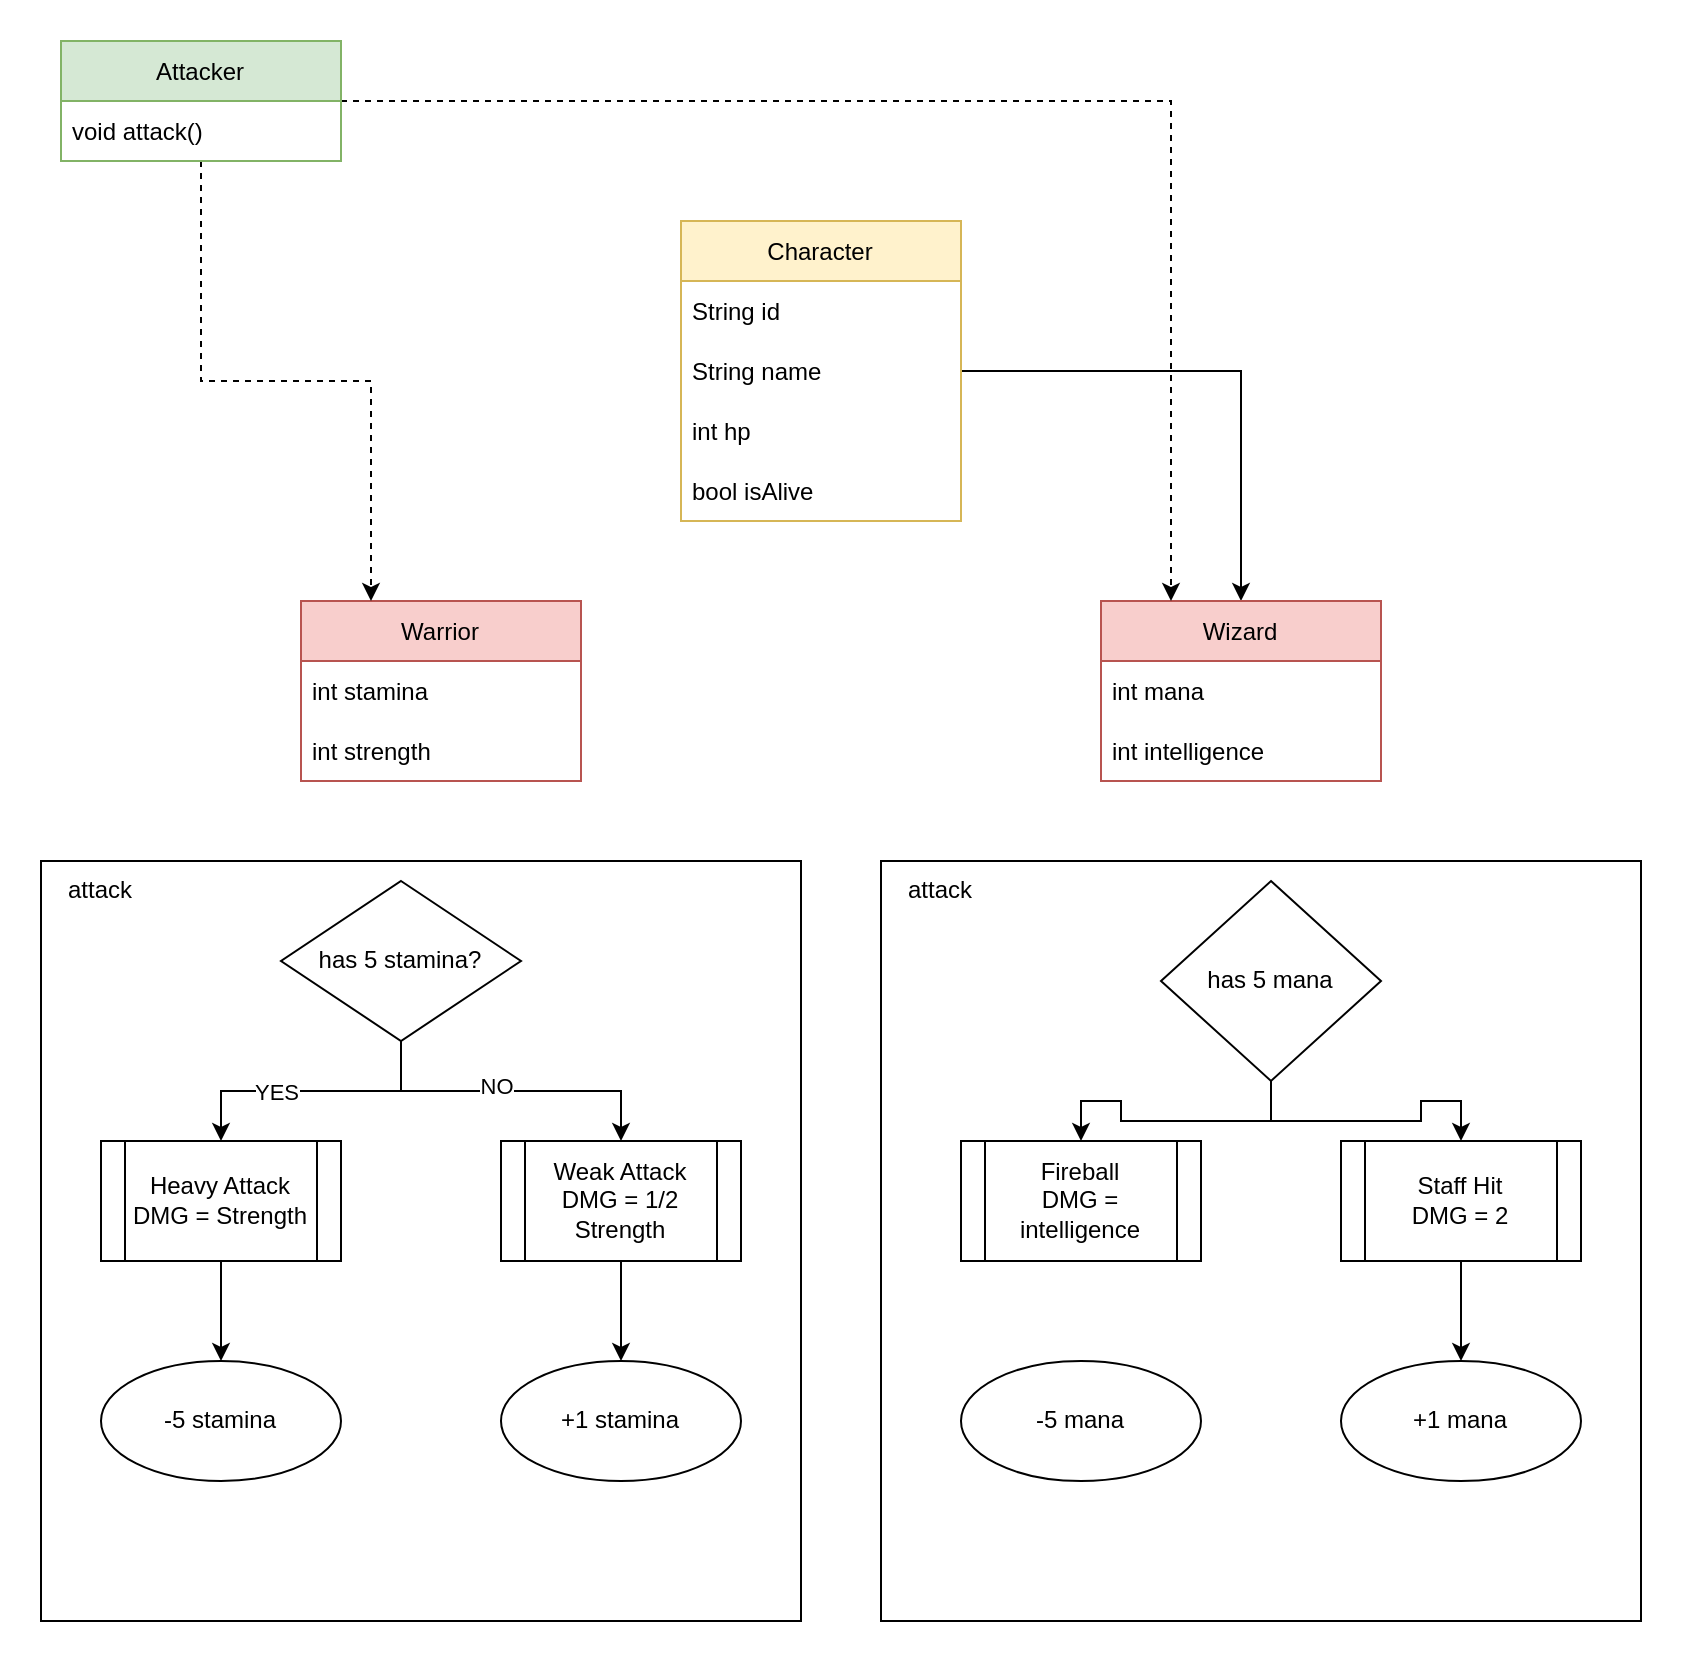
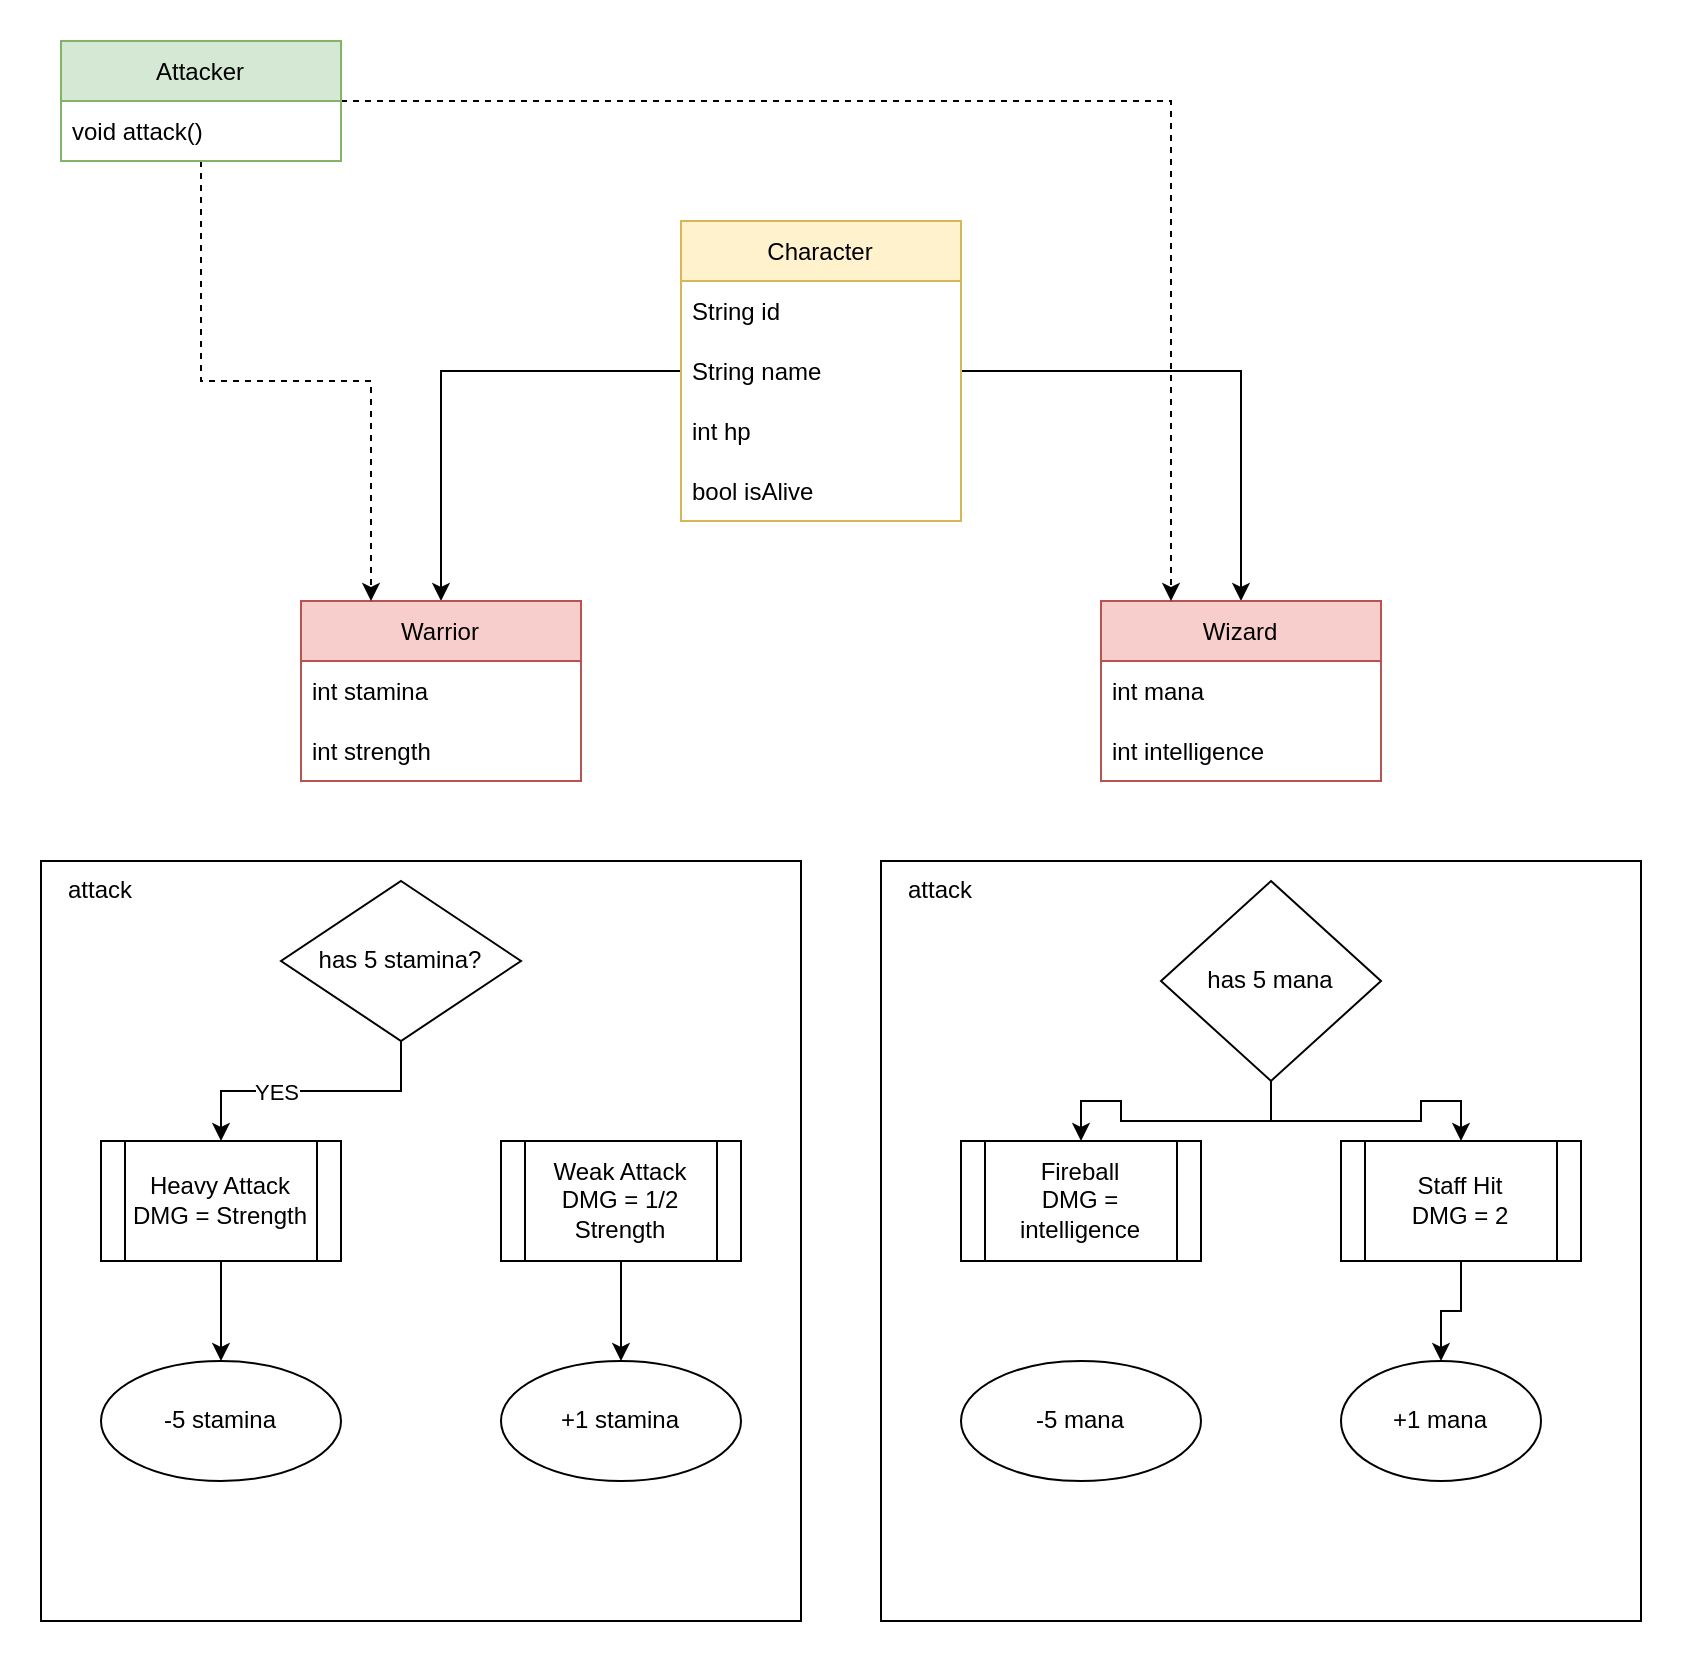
  <mxCell id="0" />
  <mxCell id="1" parent="0" />
+ <mxCell id="2" style="edgeStyle=orthogonalEdgeStyle;rounded=0;orthogonalLoop=1;jettySize=auto;html=1;entryX=0.5;entryY=0;entryDx=0;entryDy=0;" edge="1" parent="1" source="4" target="9"><mxGeometry relative="1" as="geometry" /></mxCell>
  <mxCell id="3" style="edgeStyle=orthogonalEdgeStyle;rounded=0;orthogonalLoop=1;jettySize=auto;html=1;entryX=0.5;entryY=0;entryDx=0;entryDy=0;" edge="1" parent="1" source="4" target="12"><mxGeometry relative="1" as="geometry" /></mxCell>
  <mxCell id="4" value="Character" style="swimlane;fontStyle=0;childLayout=stackLayout;horizontal=1;startSize=30;horizontalStack=0;resizeParent=1;resizeParentMax=0;resizeLast=0;collapsible=1;marginBottom=0;fillColor=#fff2cc;strokeColor=#d6b656;" vertex="1" parent="1"><mxGeometry x="340" y="110" width="140" height="150" as="geometry" /></mxCell>
  <mxCell id="5" value="String id" style="text;strokeColor=none;fillColor=none;align=left;verticalAlign=middle;spacingLeft=4;spacingRight=4;overflow=hidden;points=[[0,0.5],[1,0.5]];portConstraint=eastwest;rotatable=0;" vertex="1" parent="4"><mxGeometry y="30" width="140" height="30" as="geometry" /></mxCell>
  <mxCell id="6" value="String name" style="text;strokeColor=none;fillColor=none;align=left;verticalAlign=middle;spacingLeft=4;spacingRight=4;overflow=hidden;points=[[0,0.5],[1,0.5]];portConstraint=eastwest;rotatable=0;" vertex="1" parent="4"><mxGeometry y="60" width="140" height="30" as="geometry" /></mxCell>
  <mxCell id="7" value="int hp" style="text;strokeColor=none;fillColor=none;align=left;verticalAlign=middle;spacingLeft=4;spacingRight=4;overflow=hidden;points=[[0,0.5],[1,0.5]];portConstraint=eastwest;rotatable=0;" vertex="1" parent="4"><mxGeometry y="90" width="140" height="30" as="geometry" /></mxCell>
  <mxCell id="8" value="bool isAlive" style="text;strokeColor=none;fillColor=none;align=left;verticalAlign=middle;spacingLeft=4;spacingRight=4;overflow=hidden;points=[[0,0.5],[1,0.5]];portConstraint=eastwest;rotatable=0;" vertex="1" parent="4"><mxGeometry y="120" width="140" height="30" as="geometry" /></mxCell>
  <mxCell id="9" value="Warrior" style="swimlane;fontStyle=0;childLayout=stackLayout;horizontal=1;startSize=30;horizontalStack=0;resizeParent=1;resizeParentMax=0;resizeLast=0;collapsible=1;marginBottom=0;fillColor=#f8cecc;strokeColor=#b85450;" vertex="1" parent="1"><mxGeometry x="150" y="300" width="140" height="90" as="geometry" /></mxCell>
  <mxCell id="10" value="int stamina" style="text;strokeColor=none;fillColor=none;align=left;verticalAlign=middle;spacingLeft=4;spacingRight=4;overflow=hidden;points=[[0,0.5],[1,0.5]];portConstraint=eastwest;rotatable=0;" vertex="1" parent="9"><mxGeometry y="30" width="140" height="30" as="geometry" /></mxCell>
  <mxCell id="11" value="int strength" style="text;strokeColor=none;fillColor=none;align=left;verticalAlign=middle;spacingLeft=4;spacingRight=4;overflow=hidden;points=[[0,0.5],[1,0.5]];portConstraint=eastwest;rotatable=0;" vertex="1" parent="9"><mxGeometry y="60" width="140" height="30" as="geometry" /></mxCell>
  <mxCell id="12" value="Wizard" style="swimlane;fontStyle=0;childLayout=stackLayout;horizontal=1;startSize=30;horizontalStack=0;resizeParent=1;resizeParentMax=0;resizeLast=0;collapsible=1;marginBottom=0;fillColor=#f8cecc;strokeColor=#b85450;" vertex="1" parent="1"><mxGeometry x="550" y="300" width="140" height="90" as="geometry" /></mxCell>
  <mxCell id="13" value="int mana" style="text;strokeColor=none;fillColor=none;align=left;verticalAlign=middle;spacingLeft=4;spacingRight=4;overflow=hidden;points=[[0,0.5],[1,0.5]];portConstraint=eastwest;rotatable=0;" vertex="1" parent="12"><mxGeometry y="30" width="140" height="30" as="geometry" /></mxCell>
  <mxCell id="14" value="int intelligence" style="text;strokeColor=none;fillColor=none;align=left;verticalAlign=middle;spacingLeft=4;spacingRight=4;overflow=hidden;points=[[0,0.5],[1,0.5]];portConstraint=eastwest;rotatable=0;" vertex="1" parent="12"><mxGeometry y="60" width="140" height="30" as="geometry" /></mxCell>
  <mxCell id="15" style="edgeStyle=orthogonalEdgeStyle;rounded=0;orthogonalLoop=1;jettySize=auto;html=1;entryX=0.25;entryY=0;entryDx=0;entryDy=0;dashed=1;" edge="1" parent="1" source="17" target="9"><mxGeometry relative="1" as="geometry" /></mxCell>
  <mxCell id="16" style="edgeStyle=orthogonalEdgeStyle;rounded=0;orthogonalLoop=1;jettySize=auto;html=1;entryX=0.25;entryY=0;entryDx=0;entryDy=0;dashed=1;" edge="1" parent="1" source="17" target="12"><mxGeometry relative="1" as="geometry" /></mxCell>
  <mxCell id="17" value="Attacker" style="swimlane;fontStyle=0;childLayout=stackLayout;horizontal=1;startSize=30;horizontalStack=0;resizeParent=1;resizeParentMax=0;resizeLast=0;collapsible=1;marginBottom=0;fillColor=#d5e8d4;strokeColor=#82b366;" vertex="1" parent="1"><mxGeometry x="30" y="20" width="140" height="60" as="geometry" /></mxCell>
  <mxCell id="18" value="void attack()" style="text;strokeColor=none;fillColor=none;align=left;verticalAlign=middle;spacingLeft=4;spacingRight=4;overflow=hidden;points=[[0,0.5],[1,0.5]];portConstraint=eastwest;rotatable=0;" vertex="1" parent="17"><mxGeometry y="30" width="140" height="30" as="geometry" /></mxCell>
  <mxCell id="19" value="" style="whiteSpace=wrap;html=1;aspect=fixed;" vertex="1" parent="1"><mxGeometry x="20" y="430" width="380" height="380" as="geometry" /></mxCell>
  <mxCell id="20" value="" style="whiteSpace=wrap;html=1;aspect=fixed;" vertex="1" parent="1"><mxGeometry x="440" y="430" width="380" height="380" as="geometry" /></mxCell>
  <mxCell id="21" value="attack" style="text;html=1;strokeColor=none;fillColor=none;align=center;verticalAlign=middle;whiteSpace=wrap;rounded=0;" vertex="1" parent="1"><mxGeometry x="20" y="430" width="60" height="30" as="geometry" /></mxCell>
  <mxCell id="22" value="attack" style="text;html=1;strokeColor=none;fillColor=none;align=center;verticalAlign=middle;whiteSpace=wrap;rounded=0;" vertex="1" parent="1"><mxGeometry x="440" y="430" width="60" height="30" as="geometry" /></mxCell>
  <mxCell id="23" style="edgeStyle=orthogonalEdgeStyle;rounded=0;orthogonalLoop=1;jettySize=auto;html=1;entryX=0.5;entryY=0;entryDx=0;entryDy=0;" edge="1" parent="1" source="27" target="29"><mxGeometry relative="1" as="geometry" /></mxCell>
  <mxCell id="24" value="YES" style="edgeLabel;html=1;align=center;verticalAlign=middle;resizable=0;points=[];" vertex="1" connectable="0" parent="23"><mxGeometry x="0.257" relative="1" as="geometry"><mxPoint as="offset" /></mxGeometry></mxCell>
- <mxCell id="25" style="edgeStyle=orthogonalEdgeStyle;rounded=0;orthogonalLoop=1;jettySize=auto;html=1;entryX=0.5;entryY=0;entryDx=0;entryDy=0;" edge="1" parent="1" source="27" target="31"><mxGeometry relative="1" as="geometry" /></mxCell>
- <mxCell id="26" value="NO" style="edgeLabel;html=1;align=center;verticalAlign=middle;resizable=0;points=[];" vertex="1" connectable="0" parent="25"><mxGeometry x="-0.1" y="3" relative="1" as="geometry"><mxPoint as="offset" /></mxGeometry></mxCell>
  <mxCell id="27" value="has 5 stamina?" style="rhombus;whiteSpace=wrap;html=1;" vertex="1" parent="1"><mxGeometry x="140" y="440" width="120" height="80" as="geometry" /></mxCell>
  <mxCell id="28" style="edgeStyle=orthogonalEdgeStyle;rounded=0;orthogonalLoop=1;jettySize=auto;html=1;entryX=0.5;entryY=0;entryDx=0;entryDy=0;" edge="1" parent="1" source="29" target="32"><mxGeometry relative="1" as="geometry" /></mxCell>
  <mxCell id="29" value="&lt;div&gt;Heavy Attack&lt;/div&gt;DMG = Strength" style="shape=process;whiteSpace=wrap;html=1;backgroundOutline=1;" vertex="1" parent="1"><mxGeometry x="50" y="570" width="120" height="60" as="geometry" /></mxCell>
  <mxCell id="30" style="edgeStyle=orthogonalEdgeStyle;rounded=0;orthogonalLoop=1;jettySize=auto;html=1;entryX=0.5;entryY=0;entryDx=0;entryDy=0;" edge="1" parent="1" source="31" target="33"><mxGeometry relative="1" as="geometry" /></mxCell>
  <mxCell id="31" value="&lt;div&gt;Weak Attack&lt;/div&gt;DMG = 1/2 Strength" style="shape=process;whiteSpace=wrap;html=1;backgroundOutline=1;" vertex="1" parent="1"><mxGeometry x="250" y="570" width="120" height="60" as="geometry" /></mxCell>
  <mxCell id="32" value="-5 stamina" style="ellipse;whiteSpace=wrap;html=1;" vertex="1" parent="1"><mxGeometry x="50" y="680" width="120" height="60" as="geometry" /></mxCell>
  <mxCell id="33" value="+1 stamina" style="ellipse;whiteSpace=wrap;html=1;" vertex="1" parent="1"><mxGeometry x="250" y="680" width="120" height="60" as="geometry" /></mxCell>
  <mxCell id="34" style="edgeStyle=orthogonalEdgeStyle;rounded=0;orthogonalLoop=1;jettySize=auto;html=1;entryX=0.5;entryY=0;entryDx=0;entryDy=0;" edge="1" parent="1" source="36" target="37"><mxGeometry relative="1" as="geometry" /></mxCell>
  <mxCell id="35" style="edgeStyle=orthogonalEdgeStyle;rounded=0;orthogonalLoop=1;jettySize=auto;html=1;entryX=0.5;entryY=0;entryDx=0;entryDy=0;" edge="1" parent="1" source="36" target="39"><mxGeometry relative="1" as="geometry" /></mxCell>
  <mxCell id="36" value="has 5 mana" style="rhombus;whiteSpace=wrap;html=1;" vertex="1" parent="1"><mxGeometry x="580" y="440" width="110" height="100" as="geometry" /></mxCell>
  <mxCell id="37" value="&lt;div&gt;Fireball&lt;/div&gt;&lt;div&gt;DMG = intelligence&lt;br&gt;&lt;/div&gt;" style="shape=process;whiteSpace=wrap;html=1;backgroundOutline=1;" vertex="1" parent="1"><mxGeometry x="480" y="570" width="120" height="60" as="geometry" /></mxCell>
  <mxCell id="38" style="edgeStyle=orthogonalEdgeStyle;rounded=0;orthogonalLoop=1;jettySize=auto;html=1;entryX=0.5;entryY=0;entryDx=0;entryDy=0;" edge="1" parent="1" source="39" target="41"><mxGeometry relative="1" as="geometry" /></mxCell>
  <mxCell id="39" value="&lt;div&gt;Staff Hit&lt;/div&gt;&lt;div&gt;DMG = 2&lt;br&gt;&lt;/div&gt;" style="shape=process;whiteSpace=wrap;html=1;backgroundOutline=1;" vertex="1" parent="1"><mxGeometry x="670" y="570" width="120" height="60" as="geometry" /></mxCell>
  <mxCell id="40" value="&lt;div&gt;-5 mana&lt;/div&gt;" style="ellipse;whiteSpace=wrap;html=1;" vertex="1" parent="1"><mxGeometry x="480" y="680" width="120" height="60" as="geometry" /></mxCell>
- <mxCell id="41" value="+1 mana" style="ellipse;whiteSpace=wrap;html=1;" vertex="1" parent="1"><mxGeometry x="670" y="680" width="120" height="60" as="geometry" /></mxCell>
+ <mxCell id="41" value="+1 mana" style="ellipse;whiteSpace=wrap;html=1;" vertex="1" parent="1"><mxGeometry x="670" y="680" width="100" height="60" as="geometry" /></mxCell>
